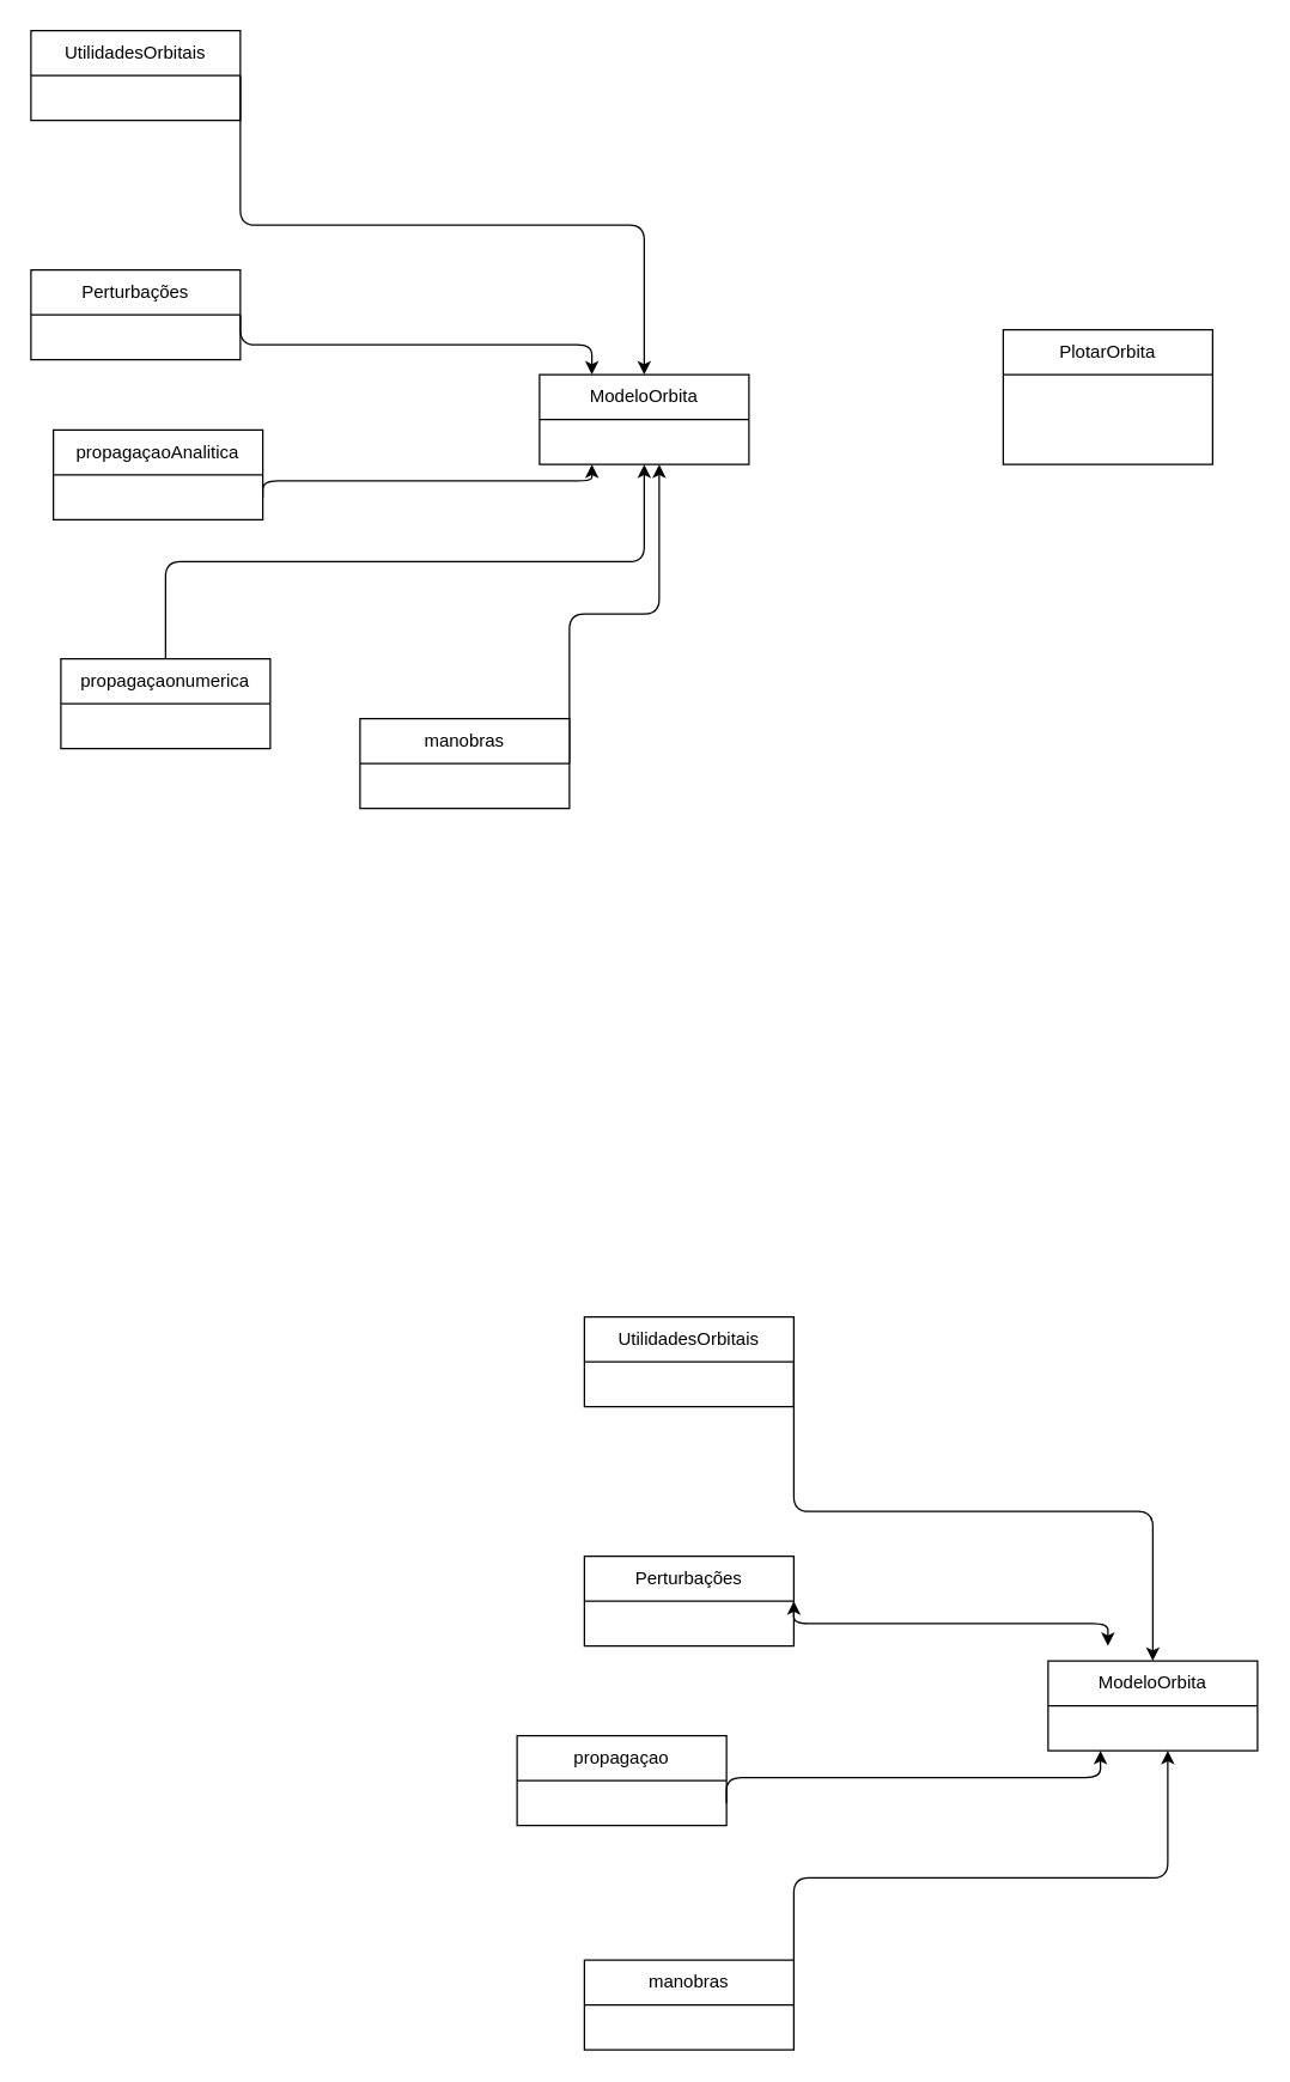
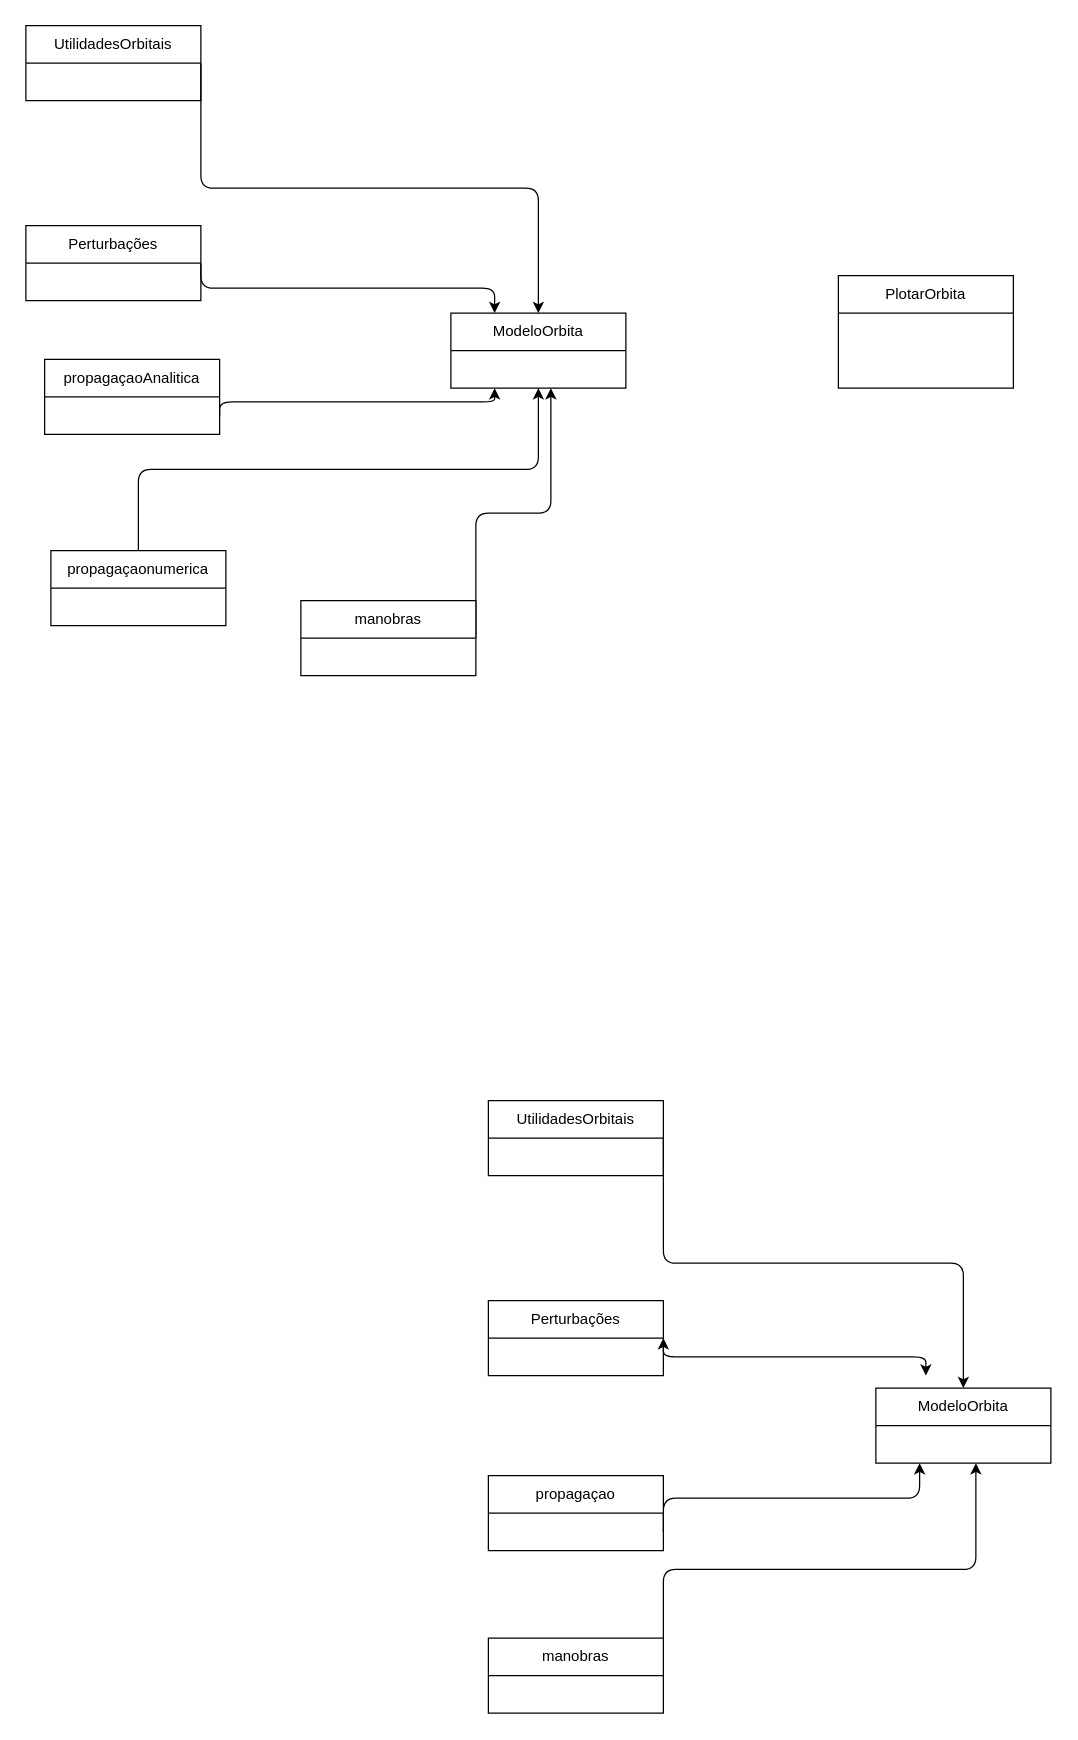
  <mxCell id="0" />
  <mxCell id="1" parent="0" />
  <mxCell id="2" value="ModeloOrbita" style="swimlane;fontStyle=0;childLayout=stackLayout;horizontal=1;startSize=30;horizontalStack=0;resizeParent=1;resizeParentMax=0;resizeLast=0;collapsible=1;marginBottom=0;whiteSpace=wrap;html=1;" parent="1" vertex="1"><mxGeometry x="360" y="250" width="140" height="60" as="geometry" /></mxCell>
  <mxCell id="3" style="edgeStyle=elbowEdgeStyle;html=1;exitX=1;exitY=0.5;exitDx=0;exitDy=0;elbow=vertical;" parent="1" source="4" edge="1"><mxGeometry relative="1" as="geometry"><mxPoint x="440" y="310" as="targetPoint" /></mxGeometry></mxCell>
  <mxCell id="4" value="manobras" style="swimlane;fontStyle=0;childLayout=stackLayout;horizontal=1;startSize=30;horizontalStack=0;resizeParent=1;resizeParentMax=0;resizeLast=0;collapsible=1;marginBottom=0;whiteSpace=wrap;html=1;" parent="1" vertex="1"><mxGeometry x="240" y="480" width="140" height="60" as="geometry" /></mxCell>
  <mxCell id="5" style="edgeStyle=elbowEdgeStyle;html=1;exitX=1;exitY=0.75;exitDx=0;exitDy=0;entryX=0.25;entryY=1;entryDx=0;entryDy=0;elbow=vertical;" parent="1" source="6" target="2" edge="1"><mxGeometry relative="1" as="geometry" /></mxCell>
  <mxCell id="6" value="propagaçaoAnalitica" style="swimlane;fontStyle=0;childLayout=stackLayout;horizontal=1;startSize=30;horizontalStack=0;resizeParent=1;resizeParentMax=0;resizeLast=0;collapsible=1;marginBottom=0;whiteSpace=wrap;html=1;" parent="1" vertex="1"><mxGeometry x="35" y="287" width="140" height="60" as="geometry" /></mxCell>
  <mxCell id="7" style="edgeStyle=elbowEdgeStyle;html=1;exitX=1;exitY=0.5;exitDx=0;exitDy=0;entryX=0.25;entryY=0;entryDx=0;entryDy=0;elbow=vertical;" parent="1" source="8" target="2" edge="1"><mxGeometry relative="1" as="geometry" /></mxCell>
  <mxCell id="8" value="Perturbações" style="swimlane;fontStyle=0;childLayout=stackLayout;horizontal=1;startSize=30;horizontalStack=0;resizeParent=1;resizeParentMax=0;resizeLast=0;collapsible=1;marginBottom=0;whiteSpace=wrap;html=1;" parent="1" vertex="1"><mxGeometry x="20" y="180" width="140" height="60" as="geometry" /></mxCell>
  <mxCell id="9" style="edgeStyle=elbowEdgeStyle;html=1;exitX=1;exitY=0.5;exitDx=0;exitDy=0;elbow=vertical;" parent="1" source="10" target="2" edge="1"><mxGeometry relative="1" as="geometry" /></mxCell>
  <mxCell id="10" value="UtilidadesOrbitais" style="swimlane;fontStyle=0;childLayout=stackLayout;horizontal=1;startSize=30;horizontalStack=0;resizeParent=1;resizeParentMax=0;resizeLast=0;collapsible=1;marginBottom=0;whiteSpace=wrap;html=1;" parent="1" vertex="1"><mxGeometry x="20" y="20" width="140" height="60" as="geometry" /></mxCell>
  <mxCell id="11" style="edgeStyle=elbowEdgeStyle;html=1;exitX=0.5;exitY=0;exitDx=0;exitDy=0;entryX=0.5;entryY=1;entryDx=0;entryDy=0;elbow=vertical;" parent="1" source="12" target="2" edge="1"><mxGeometry relative="1" as="geometry" /></mxCell>
  <mxCell id="12" value="propagaçaonumerica" style="swimlane;fontStyle=0;childLayout=stackLayout;horizontal=1;startSize=30;horizontalStack=0;resizeParent=1;resizeParentMax=0;resizeLast=0;collapsible=1;marginBottom=0;whiteSpace=wrap;html=1;" parent="1" vertex="1"><mxGeometry x="40" y="440" width="140" height="60" as="geometry" /></mxCell>
  <mxCell id="13" value="PlotarOrbita" style="swimlane;fontStyle=0;childLayout=stackLayout;horizontal=1;startSize=30;horizontalStack=0;resizeParent=1;resizeParentMax=0;resizeLast=0;collapsible=1;marginBottom=0;whiteSpace=wrap;html=1;" parent="1" vertex="1"><mxGeometry x="670" y="220" width="140" height="90" as="geometry" /></mxCell>
  <mxCell id="14" value="ModeloOrbita" style="swimlane;fontStyle=0;childLayout=stackLayout;horizontal=1;startSize=30;horizontalStack=0;resizeParent=1;resizeParentMax=0;resizeLast=0;collapsible=1;marginBottom=0;whiteSpace=wrap;html=1;" vertex="1" parent="1"><mxGeometry x="700" y="1110" width="140" height="60" as="geometry" /></mxCell>
  <mxCell id="15" style="edgeStyle=elbowEdgeStyle;html=1;exitX=1;exitY=0.5;exitDx=0;exitDy=0;elbow=vertical;" edge="1" parent="1" source="16"><mxGeometry relative="1" as="geometry"><mxPoint x="780" y="1170" as="targetPoint" /></mxGeometry></mxCell>
  <mxCell id="16" value="manobras" style="swimlane;fontStyle=0;childLayout=stackLayout;horizontal=1;startSize=30;horizontalStack=0;resizeParent=1;resizeParentMax=0;resizeLast=0;collapsible=1;marginBottom=0;whiteSpace=wrap;html=1;" vertex="1" parent="1"><mxGeometry x="390" y="1310" width="140" height="60" as="geometry" /></mxCell>
  <mxCell id="17" style="edgeStyle=elbowEdgeStyle;html=1;exitX=1;exitY=0.75;exitDx=0;exitDy=0;entryX=0.25;entryY=1;entryDx=0;entryDy=0;elbow=vertical;" edge="1" parent="1" source="18" target="14"><mxGeometry relative="1" as="geometry" /></mxCell>
- <mxCell id="18" value="propagaçao" style="swimlane;fontStyle=0;childLayout=stackLayout;horizontal=1;startSize=30;horizontalStack=0;resizeParent=1;resizeParentMax=0;resizeLast=0;collapsible=1;marginBottom=0;whiteSpace=wrap;html=1;" vertex="1" parent="1"><mxGeometry x="345" y="1160" width="140" height="60" as="geometry" /></mxCell>
+ <mxCell id="18" value="propagaçao" style="swimlane;fontStyle=0;childLayout=stackLayout;horizontal=1;startSize=30;horizontalStack=0;resizeParent=1;resizeParentMax=0;resizeLast=0;collapsible=1;marginBottom=0;whiteSpace=wrap;html=1;" vertex="1" parent="1"><mxGeometry x="390" y="1180" width="140" height="60" as="geometry" /></mxCell>
  <mxCell id="19" style="edgeStyle=elbowEdgeStyle;elbow=vertical;html=1;exitX=1;exitY=0.5;exitDx=0;exitDy=0;startArrow=classic;startFill=1;" edge="1" parent="1" source="20"><mxGeometry relative="1" as="geometry"><mxPoint x="740" y="1100" as="targetPoint" /></mxGeometry></mxCell>
  <mxCell id="20" value="Perturbações" style="swimlane;fontStyle=0;childLayout=stackLayout;horizontal=1;startSize=30;horizontalStack=0;resizeParent=1;resizeParentMax=0;resizeLast=0;collapsible=1;marginBottom=0;whiteSpace=wrap;html=1;" vertex="1" parent="1"><mxGeometry x="390" y="1040" width="140" height="60" as="geometry" /></mxCell>
  <mxCell id="21" style="edgeStyle=elbowEdgeStyle;html=1;exitX=1;exitY=0.5;exitDx=0;exitDy=0;elbow=vertical;" edge="1" parent="1" source="22" target="14"><mxGeometry relative="1" as="geometry" /></mxCell>
  <mxCell id="22" value="UtilidadesOrbitais" style="swimlane;fontStyle=0;childLayout=stackLayout;horizontal=1;startSize=30;horizontalStack=0;resizeParent=1;resizeParentMax=0;resizeLast=0;collapsible=1;marginBottom=0;whiteSpace=wrap;html=1;" vertex="1" parent="1"><mxGeometry x="390" y="880" width="140" height="60" as="geometry" /></mxCell>
